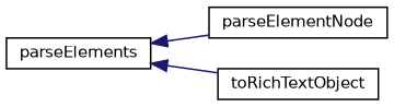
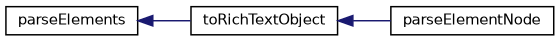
  digraph {
    rankdir=LR
    node [color=black fillcolor=white fontname=Helvetica fontsize=10 shape=record style=filled]
    edge [color=midnightblue dir=back fontname=Helvetica fontsize=10 labelfontname=Helvetica labelfontsize=10 style=solid]
    n1 [height=0.2 label=parseElementNode width=0.4]
    n2 [height=0.2 label=parseElements width=0.4]
    n3 [height=0.2 label=toRichTextObject width=0.4]
-   n2 -> n1
+   n3 -> n1
    n2 -> n3
  }
